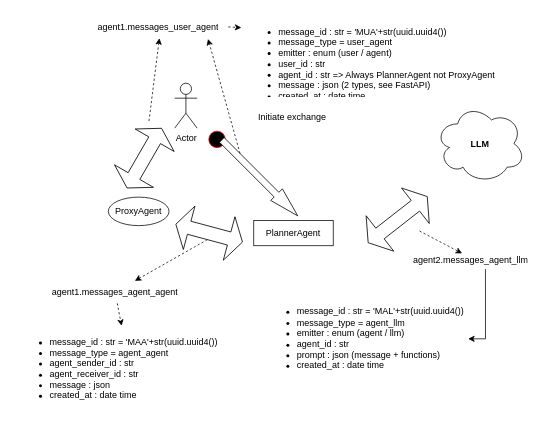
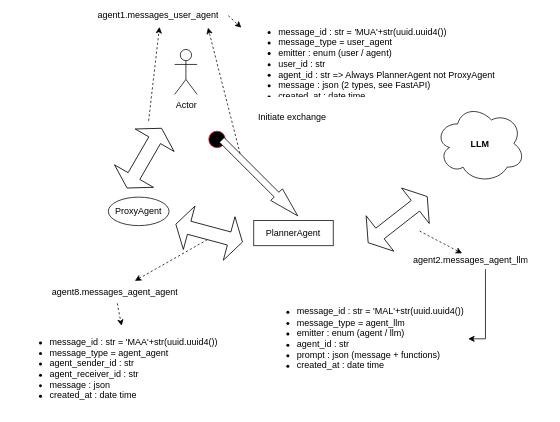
  <mxCell id="0" />
  <mxCell id="1" parent="0" />
- <mxCell id="2" value="Actor" style="shape=umlActor;verticalLabelPosition=bottom;verticalAlign=top;html=1;outlineConnect=0;" vertex="1" parent="1"><mxGeometry x="232.5" y="110" width="30" height="60" as="geometry" /></mxCell>
+ <mxCell id="2" value="Actor" style="shape=umlActor;verticalLabelPosition=bottom;verticalAlign=top;html=1;outlineConnect=0;" vertex="1" parent="1"><mxGeometry x="232.5" y="65" width="30" height="60" as="geometry" /></mxCell>
  <mxCell id="3" value="PlannerAgent" style="whiteSpace=wrap;html=1;rounded=0;" vertex="1" parent="1"><mxGeometry x="338" y="293.17" width="106" height="33.65" as="geometry" /></mxCell>
  <mxCell id="4" value="&lt;b&gt;LLM&lt;/b&gt;" style="ellipse;shape=cloud;whiteSpace=wrap;html=1;" vertex="1" parent="1"><mxGeometry x="580" y="138" width="120" height="105" as="geometry" /></mxCell>
  <mxCell id="5" value="" style="endArrow=classic;html=1;rounded=0;dashed=1;" edge="1" parent="1" source="8" target="6"><mxGeometry width="50" height="50" relative="1" as="geometry"><mxPoint x="174" y="140" as="sourcePoint" /><mxPoint x="226" y="52" as="targetPoint" /></mxGeometry></mxCell>
- <mxCell id="6" value="agent1.messages_user_agent" style="text;strokeColor=none;fillColor=none;align=left;verticalAlign=middle;spacingLeft=4;spacingRight=4;overflow=hidden;points=[[0,0.5],[1,0.5]];portConstraint=eastwest;rotatable=0;whiteSpace=wrap;html=1;" vertex="1" parent="1"><mxGeometry x="124" width="180" height="30" as="geometry" y="20" /></mxCell>
+ <mxCell id="6" value="agent1.messages_user_agent" style="text;strokeColor=none;fillColor=none;align=left;verticalAlign=middle;spacingLeft=4;spacingRight=4;overflow=hidden;points=[[0,0.5],[1,0.5]];portConstraint=eastwest;rotatable=0;whiteSpace=wrap;html=1;" vertex="1" parent="1"><mxGeometry x="124" y="5" width="180" height="30" as="geometry" /></mxCell>
  <mxCell id="7" value="ProxyAgent" style="ellipse;whiteSpace=wrap;html=1;" vertex="1" parent="1"><mxGeometry x="144" y="262" width="81" height="38" as="geometry" /></mxCell>
  <mxCell id="8" value="" style="shape=doubleArrow;whiteSpace=wrap;html=1;rotation=120;" vertex="1" parent="1"><mxGeometry x="146" y="180" width="92" height="60" as="geometry" /></mxCell>
- <mxCell id="9" value="agent1.messages_agent_agent" style="text;strokeColor=none;fillColor=none;align=left;verticalAlign=middle;spacingLeft=4;spacingRight=4;overflow=hidden;points=[[0,0.5],[1,0.5]];portConstraint=eastwest;rotatable=0;whiteSpace=wrap;html=1;" vertex="1" parent="1"><mxGeometry x="63" y="373.65" width="180" height="30" as="geometry" /></mxCell>
+ <mxCell id="9" value="agent8.messages_agent_agent" style="text;strokeColor=none;fillColor=none;align=left;verticalAlign=middle;spacingLeft=4;spacingRight=4;overflow=hidden;points=[[0,0.5],[1,0.5]];portConstraint=eastwest;rotatable=0;whiteSpace=wrap;html=1;" vertex="1" parent="1"><mxGeometry x="63" y="373.65" width="180" height="30" as="geometry" /></mxCell>
  <mxCell id="10" value="" style="shape=doubleArrow;whiteSpace=wrap;html=1;rotation=-218;" vertex="1" parent="1"><mxGeometry x="480" y="262" width="100" height="60" as="geometry" /></mxCell>
  <mxCell id="11" value="" style="endArrow=classic;html=1;rounded=0;dashed=1;" edge="1" parent="1" source="10" target="13"><mxGeometry width="50" height="50" relative="1" as="geometry"><mxPoint x="650" y="382" as="sourcePoint" /><mxPoint x="570" y="352" as="targetPoint" /></mxGeometry></mxCell>
  <mxCell id="12" value="" style="edgeStyle=orthogonalEdgeStyle;rounded=0;orthogonalLoop=1;jettySize=auto;html=1;exitX=0.567;exitY=1.05;exitDx=0;exitDy=0;exitPerimeter=0;" edge="1" parent="1" source="13" target="17"><mxGeometry relative="1" as="geometry" /></mxCell>
  <mxCell id="13" value="agent2.messages_agent_llm" style="text;strokeColor=none;fillColor=none;align=left;verticalAlign=middle;spacingLeft=4;spacingRight=4;overflow=hidden;points=[[0,0.5],[1,0.5]];portConstraint=eastwest;rotatable=0;whiteSpace=wrap;html=1;" vertex="1" parent="1"><mxGeometry x="545" y="337" width="180" height="20" as="geometry" /></mxCell>
  <mxCell id="14" value="" style="endArrow=classic;html=1;rounded=0;dashed=1;exitX=1;exitY=0.5;exitDx=0;exitDy=0;entryX=-0.008;entryY=0.145;entryDx=0;entryDy=0;entryPerimeter=0;" edge="1" parent="1" source="6" target="15"><mxGeometry width="50" height="50" relative="1" as="geometry"><mxPoint x="326" y="32" as="sourcePoint" /><mxPoint x="386" y="32" as="targetPoint" /></mxGeometry></mxCell>
  <mxCell id="15" value="&lt;ul&gt;&lt;li style=&quot;border-color: var(--border-color);&quot;&gt;message_id : str = 'MUA'+str(uuid.uuid4())&lt;/li&gt;&lt;li&gt;message_type = user_agent&lt;br&gt;&lt;/li&gt;&lt;li&gt;emitter : enum (user / agent)&lt;/li&gt;&lt;li&gt;user_id : str&lt;br&gt;&lt;/li&gt;&lt;li&gt;agent_id : str =&amp;gt; Always PlannerAgent not ProxyAgent&lt;br&gt;&lt;/li&gt;&lt;li&gt;message : json (2 types, see FastAPI)&lt;/li&gt;&lt;li&gt;created_at : date time&amp;nbsp;&lt;/li&gt;&lt;/ul&gt;" style="text;strokeColor=none;fillColor=none;align=left;verticalAlign=middle;spacingLeft=4;spacingRight=4;overflow=hidden;points=[[0,0.5],[1,0.5]];portConstraint=eastwest;rotatable=0;whiteSpace=wrap;html=1;" vertex="1" parent="1"><mxGeometry x="324.5" width="389.5" height="110" as="geometry" y="20" /></mxCell>
  <mxCell id="16" value="&lt;ul&gt;&lt;li&gt;message_id : str = 'MAA'+str(uuid.uuid4())&lt;br&gt;&lt;/li&gt;&lt;li&gt;message_type = agent_agent&lt;br&gt;&lt;/li&gt;&lt;li&gt;agent_sender_id : str&lt;br&gt;&lt;/li&gt;&lt;li&gt;agent_receiver_id : str&lt;br&gt;&lt;/li&gt;&lt;li&gt;message : json&lt;/li&gt;&lt;li style=&quot;border-color: var(--border-color);&quot;&gt;created_at&amp;nbsp;: date time&lt;/li&gt;&lt;/ul&gt;" style="text;strokeColor=none;fillColor=none;align=left;verticalAlign=middle;spacingLeft=4;spacingRight=4;overflow=hidden;points=[[0,0.5],[1,0.5]];portConstraint=eastwest;rotatable=0;whiteSpace=wrap;html=1;" vertex="1" parent="1"><mxGeometry x="20" y="433.65" width="304" height="106.35" as="geometry" /></mxCell>
  <mxCell id="17" value="&lt;ul&gt;&lt;li style=&quot;border-color: var(--border-color);&quot;&gt;message_id : str = 'MAL'+str(uuid.uuid4())&lt;/li&gt;&lt;li&gt;message_type = agent_llm&lt;br&gt;&lt;/li&gt;&lt;li style=&quot;border-color: var(--border-color);&quot;&gt;emitter : enum (agent / llm)&lt;/li&gt;&lt;li&gt;agent_id : str&lt;/li&gt;&lt;li&gt;prompt : json (message + functions)&lt;/li&gt;&lt;li style=&quot;border-color: var(--border-color);&quot;&gt;created_at&amp;nbsp;: date time&lt;/li&gt;&lt;/ul&gt;" style="text;strokeColor=none;fillColor=none;align=left;verticalAlign=middle;spacingLeft=4;spacingRight=4;overflow=hidden;points=[[0,0.5],[1,0.5]];portConstraint=eastwest;rotatable=0;whiteSpace=wrap;html=1;" vertex="1" parent="1"><mxGeometry x="350" y="392" width="274" height="118" as="geometry" /></mxCell>
  <mxCell id="18" value="" style="endArrow=classic;html=1;rounded=0;dashed=1;exitX=0;exitY=0;exitDx=46;exitDy=39;exitPerimeter=0;" edge="1" parent="1" source="24" target="9"><mxGeometry width="50" height="50" relative="1" as="geometry"><mxPoint x="326" y="352.005" as="sourcePoint" /><mxPoint x="630" y="353.65" as="targetPoint" /></mxGeometry></mxCell>
  <mxCell id="19" value="" style="endArrow=classic;html=1;rounded=0;dashed=1;" edge="1" parent="1" source="9" target="16"><mxGeometry width="50" height="50" relative="1" as="geometry"><mxPoint x="336" y="365.65" as="sourcePoint" /><mxPoint x="296" y="378.65" as="targetPoint" /></mxGeometry></mxCell>
  <mxCell id="20" value="" style="ellipse;html=1;shape=startState;fillColor=#000000;strokeColor=#ff0000;" vertex="1" parent="1"><mxGeometry x="274" y="170" width="30" height="30" as="geometry" /></mxCell>
  <mxCell id="21" value="" style="html=1;shadow=0;dashed=0;align=center;verticalAlign=middle;shape=mxgraph.arrows2.arrow;dy=0.6;dx=40;notch=0;rotation=45;" vertex="1" parent="1"><mxGeometry x="274.37" y="225.31" width="143.29" height="22" as="geometry" /></mxCell>
  <mxCell id="22" value="" style="endArrow=classic;html=1;rounded=0;dashed=1;exitX=0;exitY=0;exitDx=30;exitDy=6.6;exitPerimeter=0;entryX=0.85;entryY=1.033;entryDx=0;entryDy=0;entryPerimeter=0;" edge="1" parent="1" source="21" target="6"><mxGeometry width="50" height="50" relative="1" as="geometry"><mxPoint x="203.71" y="206" as="sourcePoint" /><mxPoint x="194.004" y="70" as="targetPoint" /></mxGeometry></mxCell>
  <mxCell id="23" value="Initiate exchange" style="text;html=1;align=center;verticalAlign=middle;resizable=0;points=[];autosize=1;strokeColor=none;fillColor=none;" vertex="1" parent="1"><mxGeometry x="334" y="140" width="110" height="30" as="geometry" /></mxCell>
  <mxCell id="24" value="" style="shape=doubleArrow;whiteSpace=wrap;html=1;rotation=15;" vertex="1" parent="1"><mxGeometry x="232.5" y="280" width="92" height="60" as="geometry" /></mxCell>
